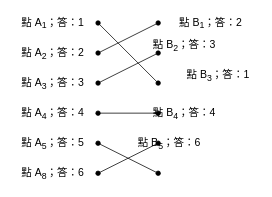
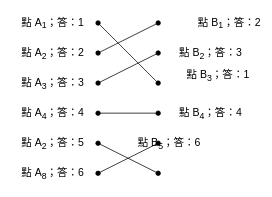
  <mxCell id="0" />
  <mxCell id="1" parent="0" />
  <mxCell id="2" value="" style="endArrow=oval;html=1;startArrow=oval;startFill=1;endFill=1;" edge="1" parent="1"><mxGeometry width="50" height="50" relative="1" as="geometry"><mxPoint x="130" y="30" as="sourcePoint" /><mxPoint x="210" y="110" as="targetPoint" /></mxGeometry></mxCell>
  <mxCell id="3" value="" style="endArrow=oval;html=1;startArrow=oval;startFill=1;endFill=1;" edge="1" parent="1"><mxGeometry width="50" height="50" relative="1" as="geometry"><mxPoint x="130" y="70" as="sourcePoint" /><mxPoint x="210" y="30" as="targetPoint" /></mxGeometry></mxCell>
  <mxCell id="4" value="" style="endArrow=oval;html=1;startArrow=oval;startFill=1;endFill=1;" edge="1" parent="1"><mxGeometry width="50" height="50" relative="1" as="geometry"><mxPoint x="130" y="110" as="sourcePoint" /><mxPoint x="210" y="70" as="targetPoint" /></mxGeometry></mxCell>
  <mxCell id="5" value="" style="endArrow=oval;html=1;startArrow=oval;startFill=1;endFill=1;" edge="1" parent="1"><mxGeometry width="50" height="50" relative="1" as="geometry"><mxPoint x="130" y="150" as="sourcePoint" /><mxPoint x="210" y="150" as="targetPoint" /></mxGeometry></mxCell>
  <mxCell id="6" value="" style="endArrow=oval;html=1;startArrow=oval;startFill=1;endFill=1;" edge="1" parent="1"><mxGeometry width="50" height="50" relative="1" as="geometry"><mxPoint x="130" y="190" as="sourcePoint" /><mxPoint x="210" y="230" as="targetPoint" /></mxGeometry></mxCell>
  <mxCell id="7" value="" style="endArrow=oval;html=1;startArrow=oval;startFill=1;endFill=1;" edge="1" parent="1"><mxGeometry width="50" height="50" relative="1" as="geometry"><mxPoint x="130" y="230" as="sourcePoint" /><mxPoint x="210" y="190" as="targetPoint" /></mxGeometry></mxCell>
  <mxCell id="8" value="&lt;font style=&quot;font-size: 14px&quot;&gt;點 A&lt;sub&gt;1&lt;/sub&gt;；答：1&lt;/font&gt;" style="text;html=1;strokeColor=none;fillColor=none;align=center;verticalAlign=middle;whiteSpace=wrap;rounded=0;" vertex="1" parent="1"><mxGeometry x="20" y="20" width="100" height="20" as="geometry" /></mxCell>
  <mxCell id="9" value="&lt;font style=&quot;font-size: 14px&quot;&gt;點 A&lt;sub&gt;2&lt;/sub&gt;；答：2&lt;/font&gt;" style="text;html=1;strokeColor=none;fillColor=none;align=center;verticalAlign=middle;whiteSpace=wrap;rounded=0;" vertex="1" parent="1"><mxGeometry x="20" y="60" width="100" height="20" as="geometry" /></mxCell>
  <mxCell id="10" value="&lt;font style=&quot;font-size: 14px&quot;&gt;點 A&lt;sub&gt;3&lt;/sub&gt;；答：3&lt;/font&gt;" style="text;html=1;strokeColor=none;fillColor=none;align=center;verticalAlign=middle;whiteSpace=wrap;rounded=0;" vertex="1" parent="1"><mxGeometry x="20" y="100" width="100" height="20" as="geometry" /></mxCell>
  <mxCell id="11" value="&lt;font style=&quot;font-size: 14px&quot;&gt;點 A&lt;sub&gt;4&lt;/sub&gt;；答：4&lt;/font&gt;" style="text;html=1;strokeColor=none;fillColor=none;align=center;verticalAlign=middle;whiteSpace=wrap;rounded=0;" vertex="1" parent="1"><mxGeometry x="20" y="140" width="100" height="20" as="geometry" /></mxCell>
- <mxCell id="12" value="&lt;font style=&quot;font-size: 14px&quot;&gt;點 A&lt;sub&gt;5&lt;/sub&gt;；答：5&lt;/font&gt;" style="text;html=1;strokeColor=none;fillColor=none;align=center;verticalAlign=middle;whiteSpace=wrap;rounded=0;" vertex="1" parent="1"><mxGeometry x="20" y="180" width="100" height="20" as="geometry" /></mxCell>
+ <mxCell id="12" value="&lt;font style=&quot;font-size: 14px&quot;&gt;點 A&lt;sub&gt;2&lt;/sub&gt;；答：5&lt;/font&gt;" style="text;html=1;strokeColor=none;fillColor=none;align=center;verticalAlign=middle;whiteSpace=wrap;rounded=0;" vertex="1" parent="1"><mxGeometry x="20" y="180" width="100" height="20" as="geometry" /></mxCell>
  <mxCell id="13" value="&lt;font style=&quot;font-size: 14px&quot;&gt;點 A&lt;sub&gt;8&lt;/sub&gt;；答：6&lt;/font&gt;" style="text;html=1;strokeColor=none;fillColor=none;align=center;verticalAlign=middle;whiteSpace=wrap;rounded=0;" vertex="1" parent="1"><mxGeometry x="20" y="220" width="100" height="20" as="geometry" /></mxCell>
- <mxCell id="14" value="&lt;font style=&quot;font-size: 14px&quot;&gt;點 B&lt;sub&gt;1&lt;/sub&gt;；答：2&lt;/font&gt;" style="text;html=1;strokeColor=none;fillColor=none;align=center;verticalAlign=middle;whiteSpace=wrap;rounded=0;" vertex="1" parent="1"><mxGeometry x="230" y="20" width="100" height="20" as="geometry" /></mxCell>
- <mxCell id="15" value="&lt;font style=&quot;font-size: 14px&quot;&gt;點 B&lt;sub&gt;2&lt;/sub&gt;；答：3&lt;/font&gt;" style="text;html=1;strokeColor=none;fillColor=none;align=center;verticalAlign=middle;whiteSpace=wrap;rounded=0;" vertex="1" parent="1"><mxGeometry x="195" y="50" width="100" height="20" as="geometry" /></mxCell>
+ <mxCell id="14" value="&lt;font style=&quot;font-size: 14px&quot;&gt;點 B&lt;sub&gt;1&lt;/sub&gt;；答：2&lt;/font&gt;" style="text;html=1;strokeColor=none;fillColor=none;align=center;verticalAlign=middle;whiteSpace=wrap;rounded=0;" vertex="1" parent="1"><mxGeometry x="255" y="20" width="100" height="20" as="geometry" /></mxCell>
+ <mxCell id="15" value="&lt;font style=&quot;font-size: 14px&quot;&gt;點 B&lt;sub&gt;2&lt;/sub&gt;；答：3&lt;/font&gt;" style="text;html=1;strokeColor=none;fillColor=none;align=center;verticalAlign=middle;whiteSpace=wrap;rounded=0;" vertex="1" parent="1"><mxGeometry x="230" y="60" width="100" height="20" as="geometry" /></mxCell>
  <mxCell id="16" value="&lt;font style=&quot;font-size: 14px&quot;&gt;點 B&lt;sub&gt;3&lt;/sub&gt;；答：1&lt;/font&gt;" style="text;html=1;strokeColor=none;fillColor=none;align=center;verticalAlign=middle;whiteSpace=wrap;rounded=0;" vertex="1" parent="1"><mxGeometry x="240" y="90" width="100" height="20" as="geometry" /></mxCell>
- <mxCell id="17" value="&lt;font style=&quot;font-size: 14px&quot;&gt;點 B&lt;sub&gt;4&lt;/sub&gt;；答：4&lt;/font&gt;" style="text;html=1;strokeColor=none;fillColor=none;align=center;verticalAlign=middle;whiteSpace=wrap;rounded=0;" vertex="1" parent="1"><mxGeometry x="195" y="140" width="100" height="20" as="geometry" /></mxCell>
+ <mxCell id="17" value="&lt;font style=&quot;font-size: 14px&quot;&gt;點 B&lt;sub&gt;4&lt;/sub&gt;；答：4&lt;/font&gt;" style="text;html=1;strokeColor=none;fillColor=none;align=center;verticalAlign=middle;whiteSpace=wrap;rounded=0;" vertex="1" parent="1"><mxGeometry x="230" y="140" width="100" height="20" as="geometry" /></mxCell>
  <mxCell id="18" value="&lt;font style=&quot;font-size: 14px&quot;&gt;點 B&lt;sub&gt;5&lt;/sub&gt;；答：6&lt;/font&gt;" style="text;html=1;strokeColor=none;fillColor=none;align=center;verticalAlign=middle;whiteSpace=wrap;rounded=0;" vertex="1" parent="1"><mxGeometry x="175" y="180" width="100" height="20" as="geometry" /></mxCell>
